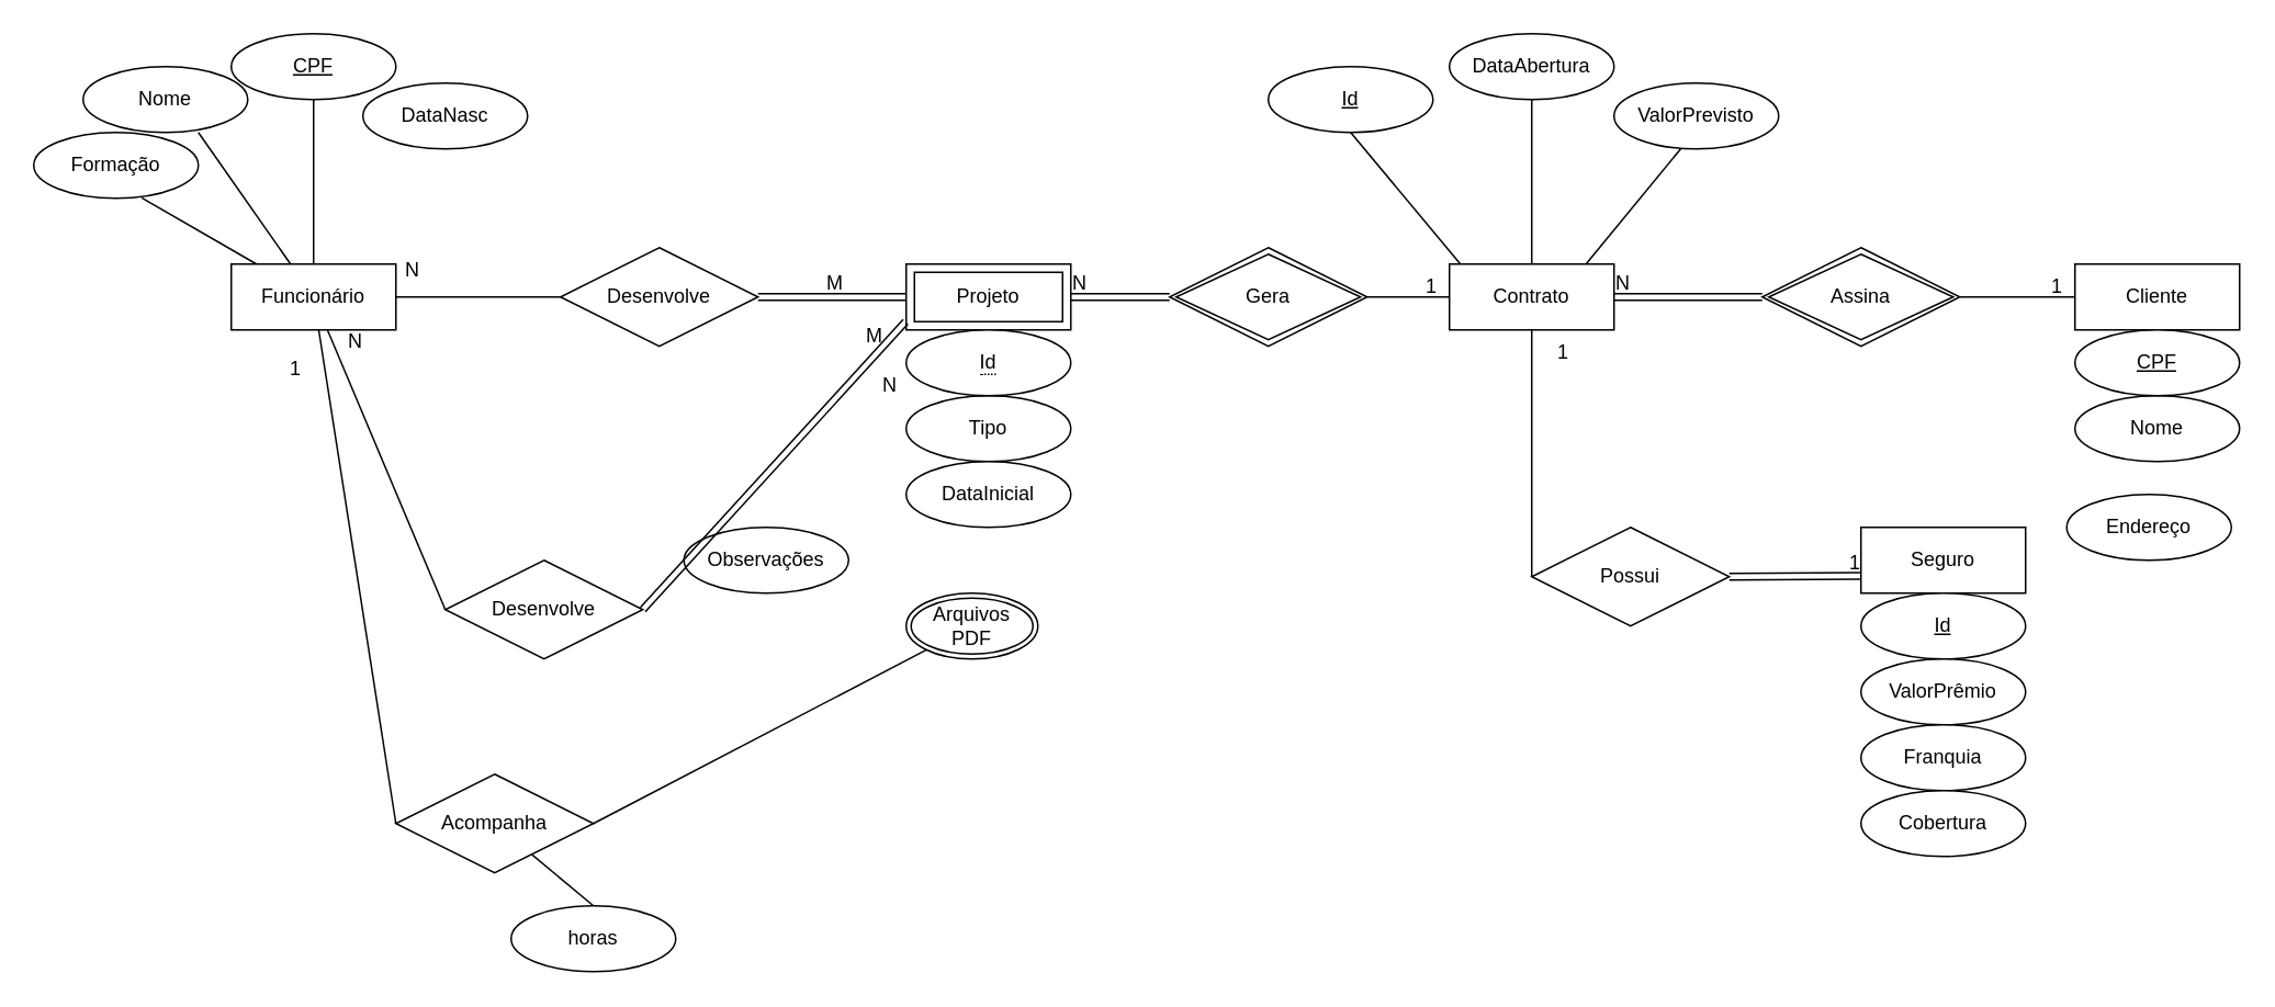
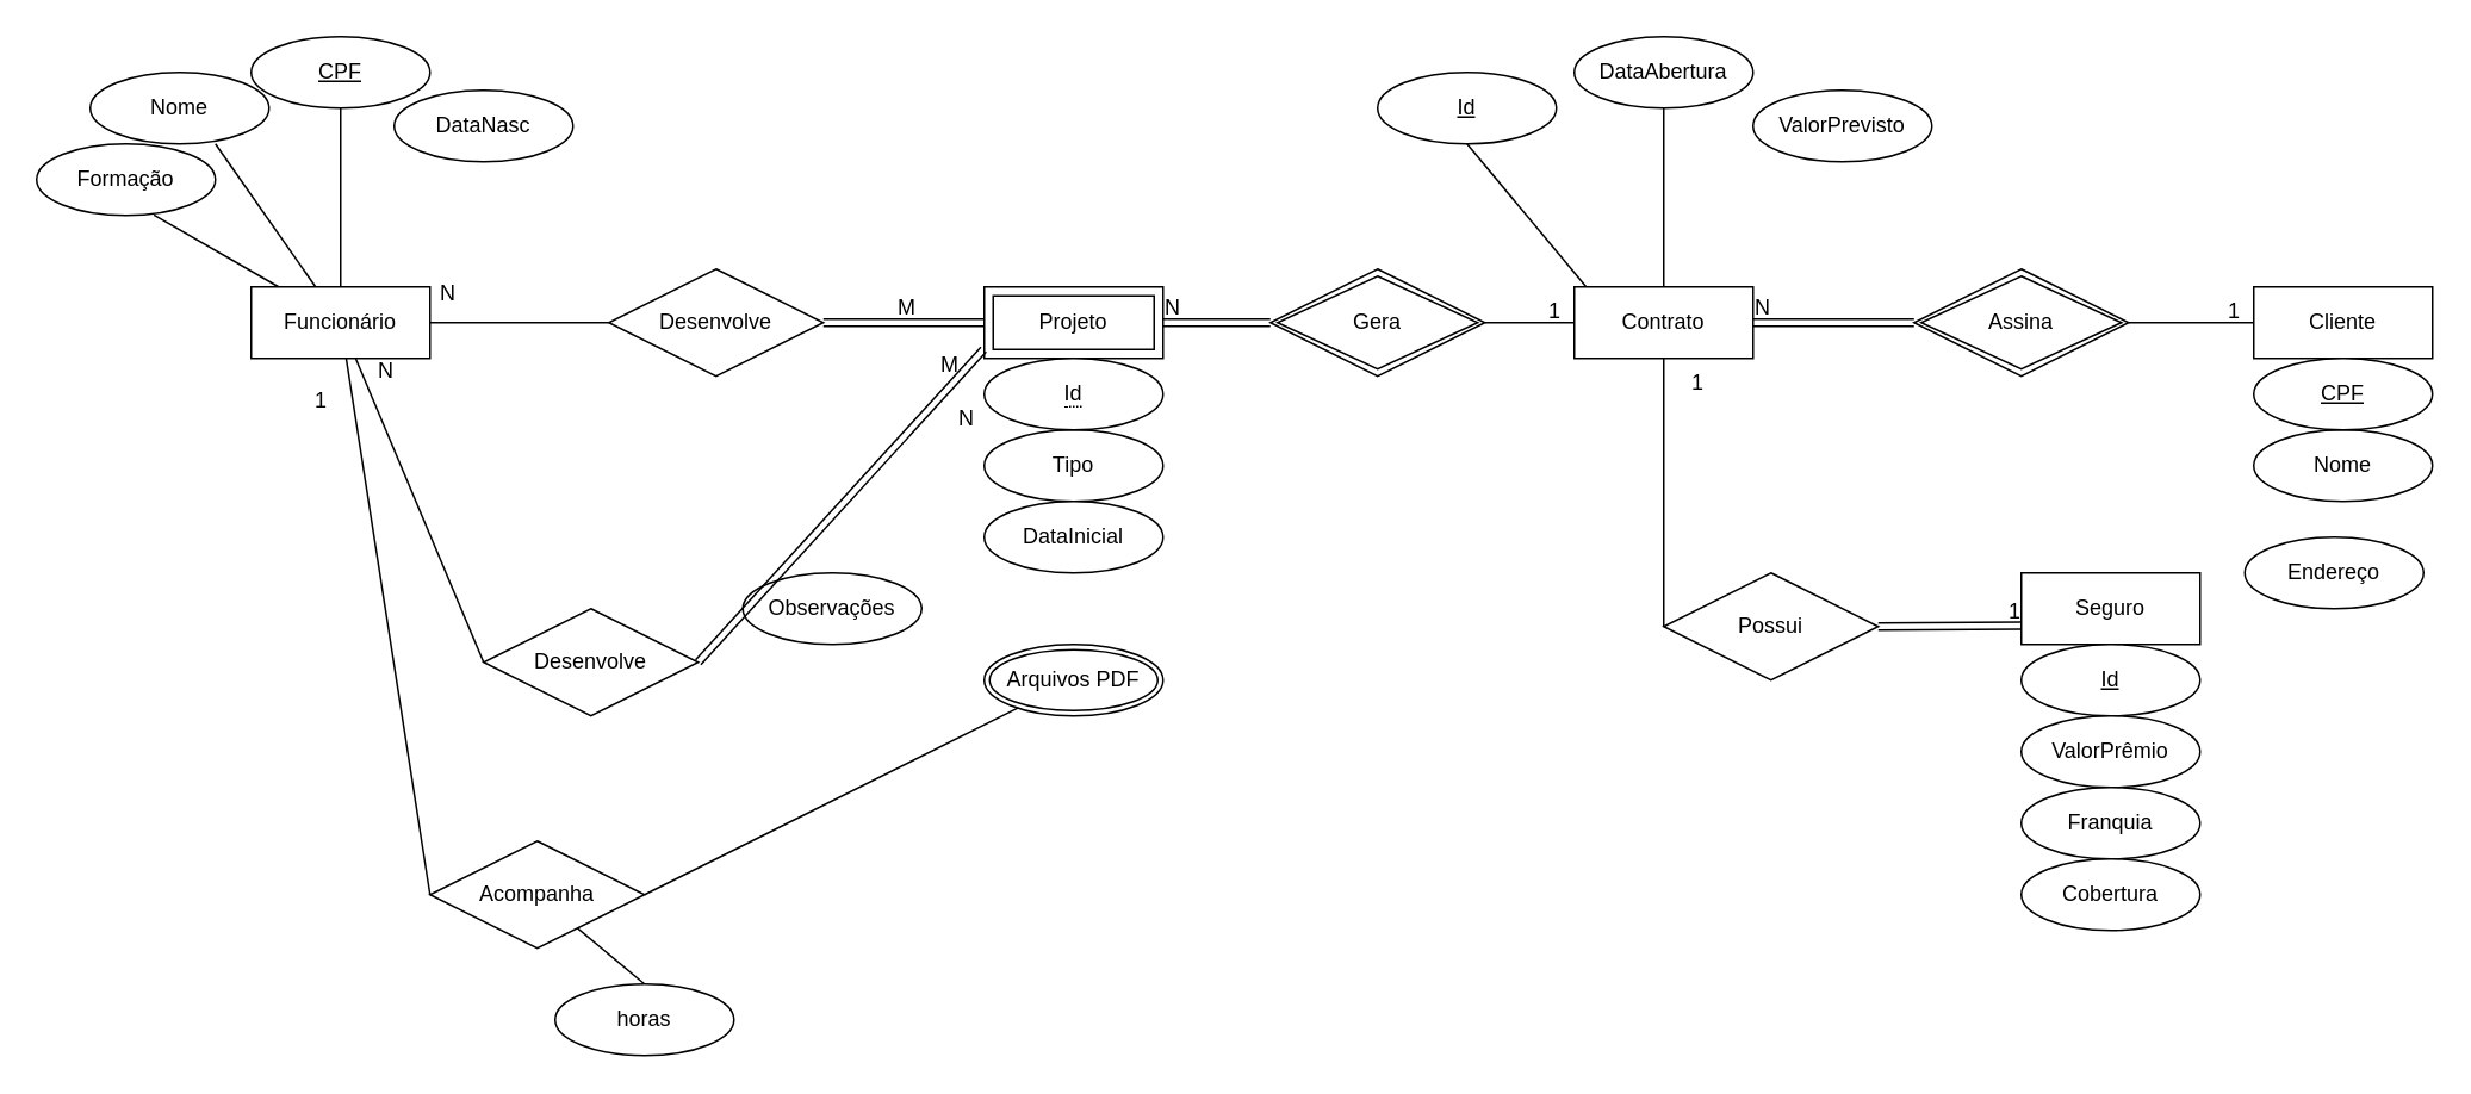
  <mxCell id="0" />
  <mxCell id="1" parent="0" />
  <mxCell id="2" style="edgeStyle=none;rounded=0;orthogonalLoop=1;jettySize=auto;html=1;entryX=0.5;entryY=1;entryDx=0;entryDy=0;endArrow=none;endFill=0;" edge="1" parent="1" source="7" target="17"><mxGeometry relative="1" as="geometry" /></mxCell>
  <mxCell id="3" style="edgeStyle=none;rounded=0;orthogonalLoop=1;jettySize=auto;html=1;endArrow=none;endFill=0;" edge="1" parent="1" source="7"><mxGeometry relative="1" as="geometry"><mxPoint x="120" y="80" as="targetPoint" /></mxGeometry></mxCell>
  <mxCell id="4" style="edgeStyle=none;rounded=0;orthogonalLoop=1;jettySize=auto;html=1;entryX=0.656;entryY=0.995;entryDx=0;entryDy=0;entryPerimeter=0;endArrow=none;endFill=0;" edge="1" parent="1" source="7" target="20"><mxGeometry relative="1" as="geometry" /></mxCell>
  <mxCell id="5" style="edgeStyle=none;rounded=0;orthogonalLoop=1;jettySize=auto;html=1;entryX=0;entryY=0.5;entryDx=0;entryDy=0;endArrow=none;endFill=0;" edge="1" parent="1" source="7" target="49"><mxGeometry relative="1" as="geometry" /></mxCell>
  <mxCell id="6" style="edgeStyle=none;rounded=0;orthogonalLoop=1;jettySize=auto;html=1;endArrow=none;endFill=0;entryX=0;entryY=0.5;entryDx=0;entryDy=0;" edge="1" parent="1" source="7" target="59"><mxGeometry relative="1" as="geometry"><mxPoint x="270" y="560" as="targetPoint" /></mxGeometry></mxCell>
  <mxCell id="7" value="Funcionário" style="whiteSpace=wrap;html=1;align=center;" vertex="1" parent="1"><mxGeometry x="140" y="160" width="100" height="40" as="geometry" /></mxCell>
  <mxCell id="8" style="edgeStyle=none;rounded=0;orthogonalLoop=1;jettySize=auto;html=1;entryX=1;entryY=0.5;entryDx=0;entryDy=0;endArrow=none;endFill=0;" edge="1" parent="1" source="9" target="40"><mxGeometry relative="1" as="geometry" /></mxCell>
  <mxCell id="9" value="Cliente" style="whiteSpace=wrap;html=1;align=center;" vertex="1" parent="1"><mxGeometry x="1260" y="160" width="100" height="40" as="geometry" /></mxCell>
  <mxCell id="10" style="edgeStyle=none;rounded=0;orthogonalLoop=1;jettySize=auto;html=1;entryX=0;entryY=0.5;entryDx=0;entryDy=0;endArrow=none;endFill=0;" edge="1" parent="1" source="14" target="53"><mxGeometry relative="1" as="geometry" /></mxCell>
  <mxCell id="11" style="edgeStyle=none;rounded=0;orthogonalLoop=1;jettySize=auto;html=1;entryX=0.5;entryY=1;entryDx=0;entryDy=0;endArrow=none;endFill=0;exitX=0.072;exitY=0.015;exitDx=0;exitDy=0;exitPerimeter=0;" edge="1" parent="1" source="14" target="21"><mxGeometry relative="1" as="geometry" /></mxCell>
  <mxCell id="12" style="edgeStyle=none;rounded=0;orthogonalLoop=1;jettySize=auto;html=1;entryX=0.5;entryY=1;entryDx=0;entryDy=0;endArrow=none;endFill=0;" edge="1" parent="1" source="14" target="22"><mxGeometry relative="1" as="geometry" /></mxCell>
- <mxCell id="13" style="edgeStyle=none;rounded=0;orthogonalLoop=1;jettySize=auto;html=1;entryX=0.416;entryY=0.965;entryDx=0;entryDy=0;entryPerimeter=0;endArrow=none;endFill=0;exitX=0.824;exitY=0.015;exitDx=0;exitDy=0;exitPerimeter=0;" edge="1" parent="1" source="14" target="23"><mxGeometry relative="1" as="geometry" /></mxCell>
  <mxCell id="14" value="Contrato" style="whiteSpace=wrap;html=1;align=center;" vertex="1" parent="1"><mxGeometry x="880" y="160" width="100" height="40" as="geometry" /></mxCell>
  <mxCell id="15" value="Projeto" style="shape=ext;margin=3;double=1;whiteSpace=wrap;html=1;align=center;" vertex="1" parent="1"><mxGeometry x="550" y="160" width="100" height="40" as="geometry" /></mxCell>
  <mxCell id="16" value="Seguro" style="whiteSpace=wrap;html=1;align=center;" vertex="1" parent="1"><mxGeometry x="1130" y="320" width="100" height="40" as="geometry" /></mxCell>
  <mxCell id="17" value="CPF" style="ellipse;whiteSpace=wrap;html=1;align=center;fontStyle=4;" vertex="1" parent="1"><mxGeometry x="140" y="20" width="100" height="40" as="geometry" /></mxCell>
  <mxCell id="18" value="Nome" style="ellipse;whiteSpace=wrap;html=1;align=center;" vertex="1" parent="1"><mxGeometry x="50" y="40" width="100" height="40" as="geometry" /></mxCell>
  <mxCell id="19" value="DataNasc" style="ellipse;whiteSpace=wrap;html=1;align=center;" vertex="1" parent="1"><mxGeometry x="220" y="50" width="100" height="40" as="geometry" /></mxCell>
  <mxCell id="20" value="Formação" style="ellipse;whiteSpace=wrap;html=1;align=center;" vertex="1" parent="1"><mxGeometry x="20" y="80" width="100" height="40" as="geometry" /></mxCell>
  <mxCell id="21" value="Id" style="ellipse;whiteSpace=wrap;html=1;align=center;fontStyle=4;" vertex="1" parent="1"><mxGeometry x="770" y="40" width="100" height="40" as="geometry" /></mxCell>
  <mxCell id="22" value="DataAbertura" style="ellipse;whiteSpace=wrap;html=1;align=center;" vertex="1" parent="1"><mxGeometry x="880" y="20" width="100" height="40" as="geometry" /></mxCell>
  <mxCell id="23" value="ValorPrevisto" style="ellipse;whiteSpace=wrap;html=1;align=center;" vertex="1" parent="1"><mxGeometry x="980" y="50" width="100" height="40" as="geometry" /></mxCell>
  <mxCell id="24" value="Nome" style="ellipse;whiteSpace=wrap;html=1;align=center;" vertex="1" parent="1"><mxGeometry x="1260" y="240" width="100" height="40" as="geometry" /></mxCell>
  <mxCell id="25" value="CPF" style="ellipse;whiteSpace=wrap;html=1;align=center;fontStyle=4;" vertex="1" parent="1"><mxGeometry x="1260" y="200" width="100" height="40" as="geometry" /></mxCell>
  <mxCell id="26" value="Endereço" style="ellipse;whiteSpace=wrap;html=1;align=center;" vertex="1" parent="1"><mxGeometry x="1255" y="300" width="100" height="40" as="geometry" /></mxCell>
  <mxCell id="27" value="Tipo" style="ellipse;whiteSpace=wrap;html=1;align=center;" vertex="1" parent="1"><mxGeometry x="550" y="240" width="100" height="40" as="geometry" /></mxCell>
  <mxCell id="28" value="DataInicial" style="ellipse;whiteSpace=wrap;html=1;align=center;" vertex="1" parent="1"><mxGeometry x="550" y="280" width="100" height="40" as="geometry" /></mxCell>
  <mxCell id="29" value="Observações" style="ellipse;whiteSpace=wrap;html=1;align=center;" vertex="1" parent="1"><mxGeometry x="415" y="320" width="100" height="40" as="geometry" /></mxCell>
- <mxCell id="30" value="Arquivos PDF" style="ellipse;shape=doubleEllipse;margin=3;whiteSpace=wrap;html=1;align=center;" vertex="1" parent="1"><mxGeometry x="550" y="360" width="80" height="40" as="geometry" /></mxCell>
+ <mxCell id="30" value="Arquivos PDF" style="ellipse;shape=doubleEllipse;margin=3;whiteSpace=wrap;html=1;align=center;" vertex="1" parent="1"><mxGeometry x="550" y="360" width="100" height="40" as="geometry" /></mxCell>
  <mxCell id="31" value="Id" style="ellipse;whiteSpace=wrap;html=1;align=center;fontStyle=4;" vertex="1" parent="1"><mxGeometry x="1130" y="360" width="100" height="40" as="geometry" /></mxCell>
  <mxCell id="32" value="ValorPrêmio" style="ellipse;whiteSpace=wrap;html=1;align=center;" vertex="1" parent="1"><mxGeometry x="1130" y="400" width="100" height="40" as="geometry" /></mxCell>
  <mxCell id="33" value="Franquia" style="ellipse;whiteSpace=wrap;html=1;align=center;" vertex="1" parent="1"><mxGeometry x="1130" y="440" width="100" height="40" as="geometry" /></mxCell>
  <mxCell id="34" value="Cobertura" style="ellipse;whiteSpace=wrap;html=1;align=center;" vertex="1" parent="1"><mxGeometry x="1130" y="480" width="100" height="40" as="geometry" /></mxCell>
  <mxCell id="35" style="rounded=0;orthogonalLoop=1;jettySize=auto;html=1;entryX=1;entryY=0.5;entryDx=0;entryDy=0;endArrow=none;endFill=0;" edge="1" parent="1" source="36" target="7"><mxGeometry relative="1" as="geometry" /></mxCell>
  <mxCell id="36" value="Desenvolve" style="shape=rhombus;perimeter=rhombusPerimeter;whiteSpace=wrap;html=1;align=center;" vertex="1" parent="1"><mxGeometry x="340" y="150" width="120" height="60" as="geometry" /></mxCell>
  <mxCell id="37" value="" style="shape=link;html=1;rounded=0;entryX=0;entryY=0.5;entryDx=0;entryDy=0;" edge="1" parent="1" target="15"><mxGeometry relative="1" as="geometry"><mxPoint x="460" y="180" as="sourcePoint" /><mxPoint x="520" y="179.5" as="targetPoint" /></mxGeometry></mxCell>
  <mxCell id="38" value="M" style="resizable=0;html=1;align=left;verticalAlign=bottom;" connectable="0" vertex="1" parent="37"><mxGeometry x="-1" relative="1" as="geometry"><mxPoint x="40" as="offset" /></mxGeometry></mxCell>
  <mxCell id="39" value="N" style="text;strokeColor=none;fillColor=none;spacingLeft=4;spacingRight=4;overflow=hidden;rotatable=0;points=[[0,0.5],[1,0.5]];portConstraint=eastwest;fontSize=12;" vertex="1" parent="1"><mxGeometry x="240" y="150" width="40" height="30" as="geometry" /></mxCell>
  <mxCell id="40" value="Assina" style="shape=rhombus;double=1;perimeter=rhombusPerimeter;whiteSpace=wrap;html=1;align=center;" vertex="1" parent="1"><mxGeometry x="1070" y="150" width="120" height="60" as="geometry" /></mxCell>
  <mxCell id="41" value="" style="shape=link;html=1;rounded=0;endArrow=none;endFill=0;exitX=1;exitY=0.5;exitDx=0;exitDy=0;" edge="1" parent="1" source="14"><mxGeometry relative="1" as="geometry"><mxPoint x="1340" y="429" as="sourcePoint" /><mxPoint x="1070" y="180" as="targetPoint" /></mxGeometry></mxCell>
  <mxCell id="42" value="N" style="resizable=0;html=1;align=right;verticalAlign=bottom;" connectable="0" vertex="1" parent="41"><mxGeometry x="1" relative="1" as="geometry"><mxPoint x="-80" as="offset" /></mxGeometry></mxCell>
  <mxCell id="43" value="1" style="text;strokeColor=none;fillColor=none;spacingLeft=4;spacingRight=4;overflow=hidden;rotatable=0;points=[[0,0.5],[1,0.5]];portConstraint=eastwest;fontSize=12;" vertex="1" parent="1"><mxGeometry x="1240" y="160" width="20" height="20" as="geometry" /></mxCell>
  <mxCell id="44" style="edgeStyle=none;rounded=0;orthogonalLoop=1;jettySize=auto;html=1;entryX=0;entryY=0.5;entryDx=0;entryDy=0;endArrow=none;endFill=0;" edge="1" parent="1" source="45" target="14"><mxGeometry relative="1" as="geometry" /></mxCell>
  <mxCell id="45" value="Gera" style="shape=rhombus;double=1;perimeter=rhombusPerimeter;whiteSpace=wrap;html=1;align=center;" vertex="1" parent="1"><mxGeometry x="710" y="150" width="120" height="60" as="geometry" /></mxCell>
  <mxCell id="46" value="" style="shape=link;html=1;rounded=0;endArrow=none;endFill=0;exitX=1;exitY=0.5;exitDx=0;exitDy=0;entryX=0;entryY=0.5;entryDx=0;entryDy=0;" edge="1" parent="1" source="15" target="45"><mxGeometry relative="1" as="geometry"><mxPoint x="910" y="380" as="sourcePoint" /><mxPoint x="1070" y="380" as="targetPoint" /></mxGeometry></mxCell>
  <mxCell id="47" value="N" style="resizable=0;html=1;align=right;verticalAlign=bottom;" connectable="0" vertex="1" parent="46"><mxGeometry x="1" relative="1" as="geometry"><mxPoint x="-50" as="offset" /></mxGeometry></mxCell>
  <mxCell id="48" value="1" style="text;strokeColor=none;fillColor=none;spacingLeft=4;spacingRight=4;overflow=hidden;rotatable=0;points=[[0,0.5],[1,0.5]];portConstraint=eastwest;fontSize=12;" vertex="1" parent="1"><mxGeometry x="860" y="160" width="20" height="20" as="geometry" /></mxCell>
  <mxCell id="49" value="Desenvolve" style="shape=rhombus;perimeter=rhombusPerimeter;whiteSpace=wrap;html=1;align=center;" vertex="1" parent="1"><mxGeometry x="270" y="340" width="120" height="60" as="geometry" /></mxCell>
  <mxCell id="50" value="" style="shape=link;html=1;rounded=0;endArrow=none;endFill=0;exitX=1;exitY=0.5;exitDx=0;exitDy=0;entryX=1.48;entryY=0.25;entryDx=0;entryDy=0;entryPerimeter=0;" edge="1" parent="1" source="49" target="52"><mxGeometry relative="1" as="geometry"><mxPoint x="480" y="250" as="sourcePoint" /><mxPoint x="550" y="200" as="targetPoint" /></mxGeometry></mxCell>
  <mxCell id="51" value="N" style="resizable=0;html=1;align=right;verticalAlign=bottom;" connectable="0" vertex="1" parent="50"><mxGeometry x="1" relative="1" as="geometry"><mxPoint x="-330" y="20" as="offset" /></mxGeometry></mxCell>
  <mxCell id="52" value="M" style="text;strokeColor=none;fillColor=none;spacingLeft=4;spacingRight=4;overflow=hidden;rotatable=0;points=[[0,0.5],[1,0.5]];portConstraint=eastwest;fontSize=12;" vertex="1" parent="1"><mxGeometry x="520" y="190" width="20" height="20" as="geometry" /></mxCell>
  <mxCell id="53" value="Possui" style="shape=rhombus;perimeter=rhombusPerimeter;whiteSpace=wrap;html=1;align=center;" vertex="1" parent="1"><mxGeometry x="930" y="320" width="120" height="60" as="geometry" /></mxCell>
  <mxCell id="54" value="" style="shape=link;html=1;rounded=0;endArrow=none;endFill=0;" edge="1" parent="1"><mxGeometry relative="1" as="geometry"><mxPoint x="1050" y="350" as="sourcePoint" /><mxPoint x="1130" y="349.5" as="targetPoint" /></mxGeometry></mxCell>
  <mxCell id="55" value="1" style="resizable=0;html=1;align=right;verticalAlign=bottom;" connectable="0" vertex="1" parent="54"><mxGeometry x="1" relative="1" as="geometry" /></mxCell>
  <mxCell id="56" value="&lt;span style=&quot;border-bottom: 1px dotted&quot;&gt;Id&lt;/span&gt;" style="ellipse;whiteSpace=wrap;html=1;align=center;" vertex="1" parent="1"><mxGeometry x="550" y="200" width="100" height="40" as="geometry" /></mxCell>
  <mxCell id="57" style="edgeStyle=none;rounded=0;orthogonalLoop=1;jettySize=auto;html=1;endArrow=none;endFill=0;exitX=1;exitY=0.5;exitDx=0;exitDy=0;" edge="1" parent="1" source="59" target="30"><mxGeometry relative="1" as="geometry"><mxPoint x="540" y="260" as="targetPoint" /></mxGeometry></mxCell>
  <mxCell id="58" style="edgeStyle=none;rounded=0;orthogonalLoop=1;jettySize=auto;html=1;entryX=0.5;entryY=0;entryDx=0;entryDy=0;endArrow=none;endFill=0;" edge="1" parent="1" source="59" target="60"><mxGeometry relative="1" as="geometry" /></mxCell>
  <mxCell id="59" value="Acompanha" style="shape=rhombus;perimeter=rhombusPerimeter;whiteSpace=wrap;html=1;align=center;" vertex="1" parent="1"><mxGeometry x="240" y="470" width="120" height="60" as="geometry" /></mxCell>
  <mxCell id="60" value="horas" style="ellipse;whiteSpace=wrap;html=1;align=center;" vertex="1" parent="1"><mxGeometry x="310" y="550" width="100" height="40" as="geometry" /></mxCell>
  <mxCell id="61" value="1" style="text;strokeColor=none;fillColor=none;spacingLeft=4;spacingRight=4;overflow=hidden;rotatable=0;points=[[0,0.5],[1,0.5]];portConstraint=eastwest;fontSize=12;" vertex="1" parent="1"><mxGeometry x="170" y="210" width="20" height="20" as="geometry" /></mxCell>
  <mxCell id="62" style="edgeStyle=none;rounded=0;orthogonalLoop=1;jettySize=auto;html=1;exitX=0;exitY=0.5;exitDx=0;exitDy=0;endArrow=none;endFill=0;" edge="1" parent="1" source="61" target="61"><mxGeometry relative="1" as="geometry" /></mxCell>
  <mxCell id="63" value="N" style="text;strokeColor=none;fillColor=none;spacingLeft=4;spacingRight=4;overflow=hidden;rotatable=0;points=[[0,0.5],[1,0.5]];portConstraint=eastwest;fontSize=12;" vertex="1" parent="1"><mxGeometry x="530" y="220" width="20" height="30" as="geometry" /></mxCell>
  <mxCell id="64" value="1" style="text;strokeColor=none;fillColor=none;spacingLeft=4;spacingRight=4;overflow=hidden;rotatable=0;points=[[0,0.5],[1,0.5]];portConstraint=eastwest;fontSize=12;" vertex="1" parent="1"><mxGeometry x="940" y="200" width="20" height="20" as="geometry" /></mxCell>
